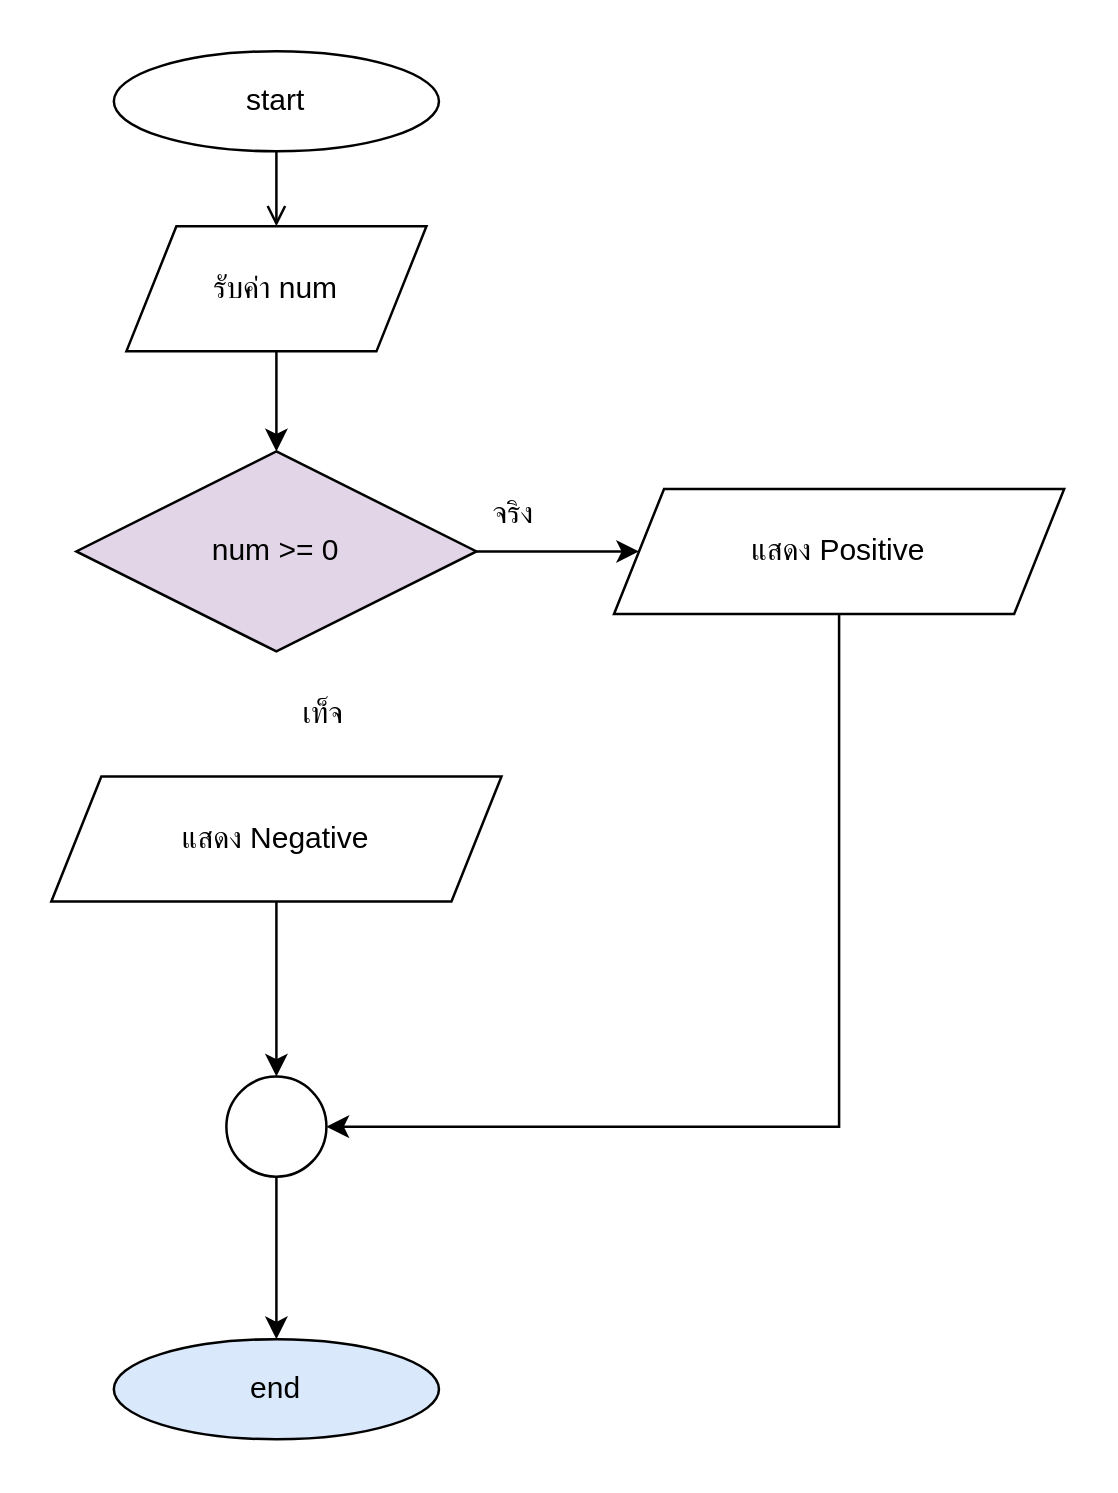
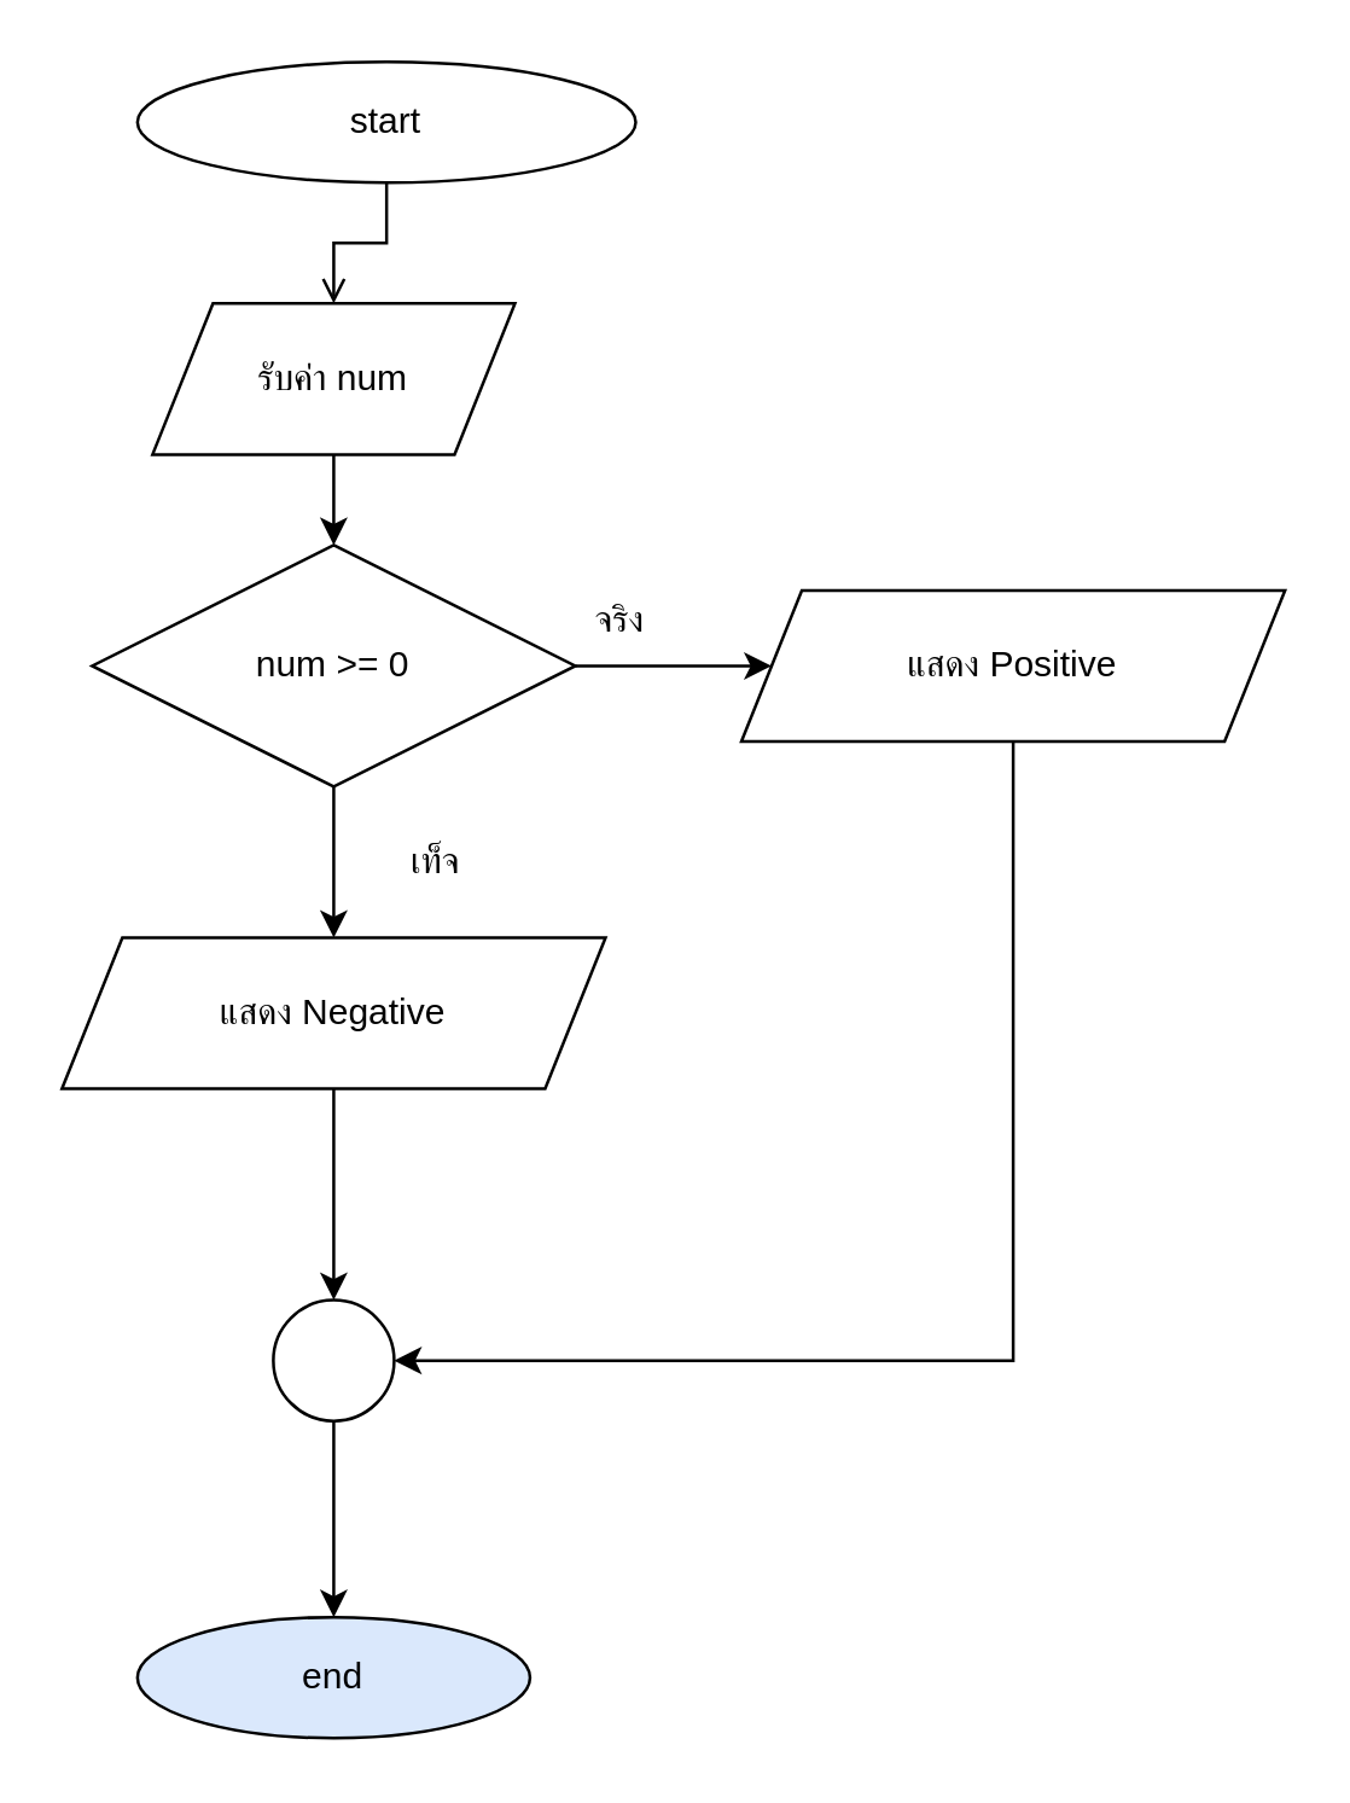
  <mxCell id="0" />
  <mxCell id="1" parent="0" />
  <mxCell id="2" value="" style="edgeStyle=orthogonalEdgeStyle;rounded=0;orthogonalLoop=1;jettySize=auto;html=1;endArrow=open;" edge="1" parent="1" source="3" target="5"><mxGeometry relative="1" as="geometry" /></mxCell>
- <mxCell id="3" value="start" style="ellipse;whiteSpace=wrap;html=1;" vertex="1" parent="1"><mxGeometry x="45" y="20" width="130" height="40" as="geometry" /></mxCell>
+ <mxCell id="3" value="start" style="ellipse;whiteSpace=wrap;html=1;" vertex="1" parent="1"><mxGeometry x="45" y="20" width="165" height="40" as="geometry" /></mxCell>
  <mxCell id="4" value="" style="edgeStyle=orthogonalEdgeStyle;rounded=0;orthogonalLoop=1;jettySize=auto;html=1;" edge="1" parent="1" source="5" target="8"><mxGeometry relative="1" as="geometry" /></mxCell>
- <mxCell id="5" value="รับค่า num" style="shape=parallelogram;perimeter=parallelogramPerimeter;whiteSpace=wrap;html=1;fixedSize=1;" vertex="1" parent="1"><mxGeometry x="50" y="90" width="120" height="50" as="geometry" /></mxCell>
+ <mxCell id="5" value="รับค่า num" style="shape=parallelogram;perimeter=parallelogramPerimeter;whiteSpace=wrap;html=1;fixedSize=1;" vertex="1" parent="1"><mxGeometry x="50" y="100" width="120" height="50" as="geometry" /></mxCell>
  <mxCell id="6" value="" style="edgeStyle=orthogonalEdgeStyle;rounded=0;orthogonalLoop=1;jettySize=auto;html=1;" edge="1" parent="1" source="8"><mxGeometry relative="1" as="geometry"><mxPoint x="255" y="220" as="targetPoint" /></mxGeometry></mxCell>
- <mxCell id="8" value="num &amp;gt;= 0" style="rhombus;whiteSpace=wrap;html=1;fillColor=#e1d5e7;" vertex="1" parent="1"><mxGeometry x="30" y="180" width="160" height="80" as="geometry" /></mxCell>
+ <mxCell id="7" style="edgeStyle=orthogonalEdgeStyle;rounded=0;orthogonalLoop=1;jettySize=auto;html=1;exitX=0.5;exitY=1;exitDx=0;exitDy=0;entryX=0.5;entryY=0;entryDx=0;entryDy=0;" edge="1" parent="1" source="8" target="12"><mxGeometry relative="1" as="geometry" /></mxCell>
+ <mxCell id="8" value="num &amp;gt;= 0" style="rhombus;whiteSpace=wrap;html=1;" vertex="1" parent="1"><mxGeometry x="30" y="180" width="160" height="80" as="geometry" /></mxCell>
  <mxCell id="9" style="edgeStyle=orthogonalEdgeStyle;rounded=0;orthogonalLoop=1;jettySize=auto;html=1;exitX=0.5;exitY=1;exitDx=0;exitDy=0;entryX=1;entryY=0.5;entryDx=0;entryDy=0;" edge="1" parent="1" source="10" target="16"><mxGeometry relative="1" as="geometry" /></mxCell>
  <mxCell id="10" value="แสดง Positive" style="shape=parallelogram;perimeter=parallelogramPerimeter;whiteSpace=wrap;html=1;fixedSize=1;" vertex="1" parent="1"><mxGeometry x="245" y="195" width="180" height="50" as="geometry" /></mxCell>
  <mxCell id="11" value="" style="edgeStyle=orthogonalEdgeStyle;rounded=0;orthogonalLoop=1;jettySize=auto;html=1;" edge="1" parent="1" source="12" target="16"><mxGeometry relative="1" as="geometry" /></mxCell>
  <mxCell id="12" value="แสดง Negative" style="shape=parallelogram;perimeter=parallelogramPerimeter;whiteSpace=wrap;html=1;fixedSize=1;" vertex="1" parent="1"><mxGeometry x="20" y="310" width="180" height="50" as="geometry" /></mxCell>
  <mxCell id="13" value="จริง" style="text;html=1;align=center;verticalAlign=middle;whiteSpace=wrap;rounded=0;" vertex="1" parent="1"><mxGeometry x="175" y="190" width="60" height="30" as="geometry" /></mxCell>
- <mxCell id="14" value="เท็จ" style="text;html=1;align=center;verticalAlign=middle;whiteSpace=wrap;rounded=0;" vertex="1" parent="1"><mxGeometry x="99" y="270" width="60" height="30" as="geometry" /></mxCell>
+ <mxCell id="14" value="เท็จ" style="text;html=1;align=center;verticalAlign=middle;whiteSpace=wrap;rounded=0;" vertex="1" parent="1"><mxGeometry x="114" y="270" width="60" height="30" as="geometry" /></mxCell>
  <mxCell id="15" value="" style="edgeStyle=orthogonalEdgeStyle;rounded=0;orthogonalLoop=1;jettySize=auto;html=1;" edge="1" parent="1" source="16" target="17"><mxGeometry relative="1" as="geometry" /></mxCell>
  <mxCell id="16" value="" style="ellipse;whiteSpace=wrap;html=1;aspect=fixed;" vertex="1" parent="1"><mxGeometry x="90" y="430" width="40" height="40" as="geometry" /></mxCell>
  <mxCell id="17" value="end" style="ellipse;whiteSpace=wrap;html=1;fillColor=#dae8fc;" vertex="1" parent="1"><mxGeometry x="45" y="535" width="130" height="40" as="geometry" /></mxCell>
